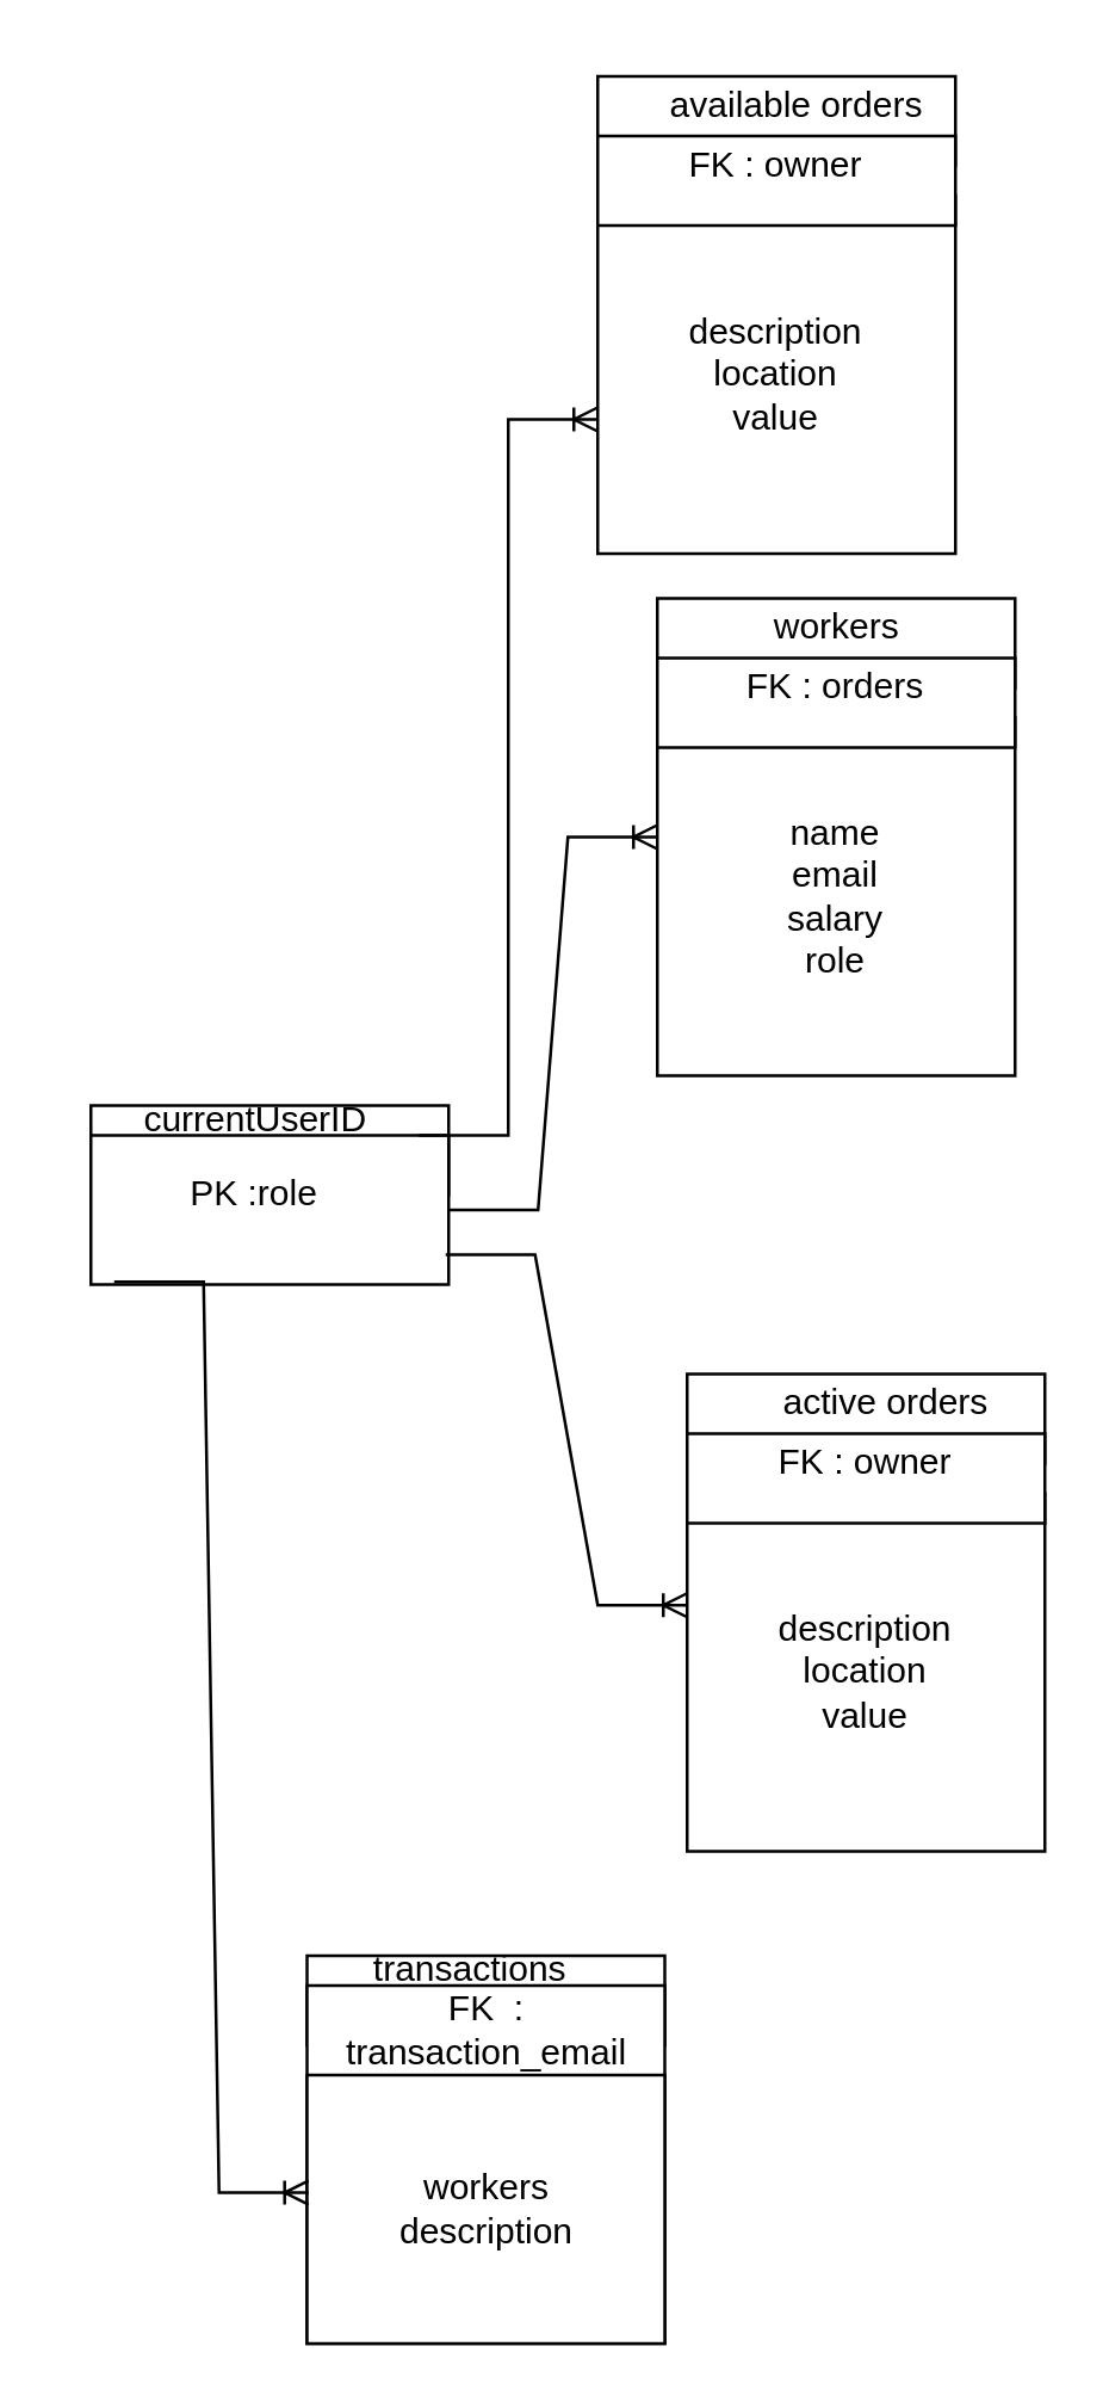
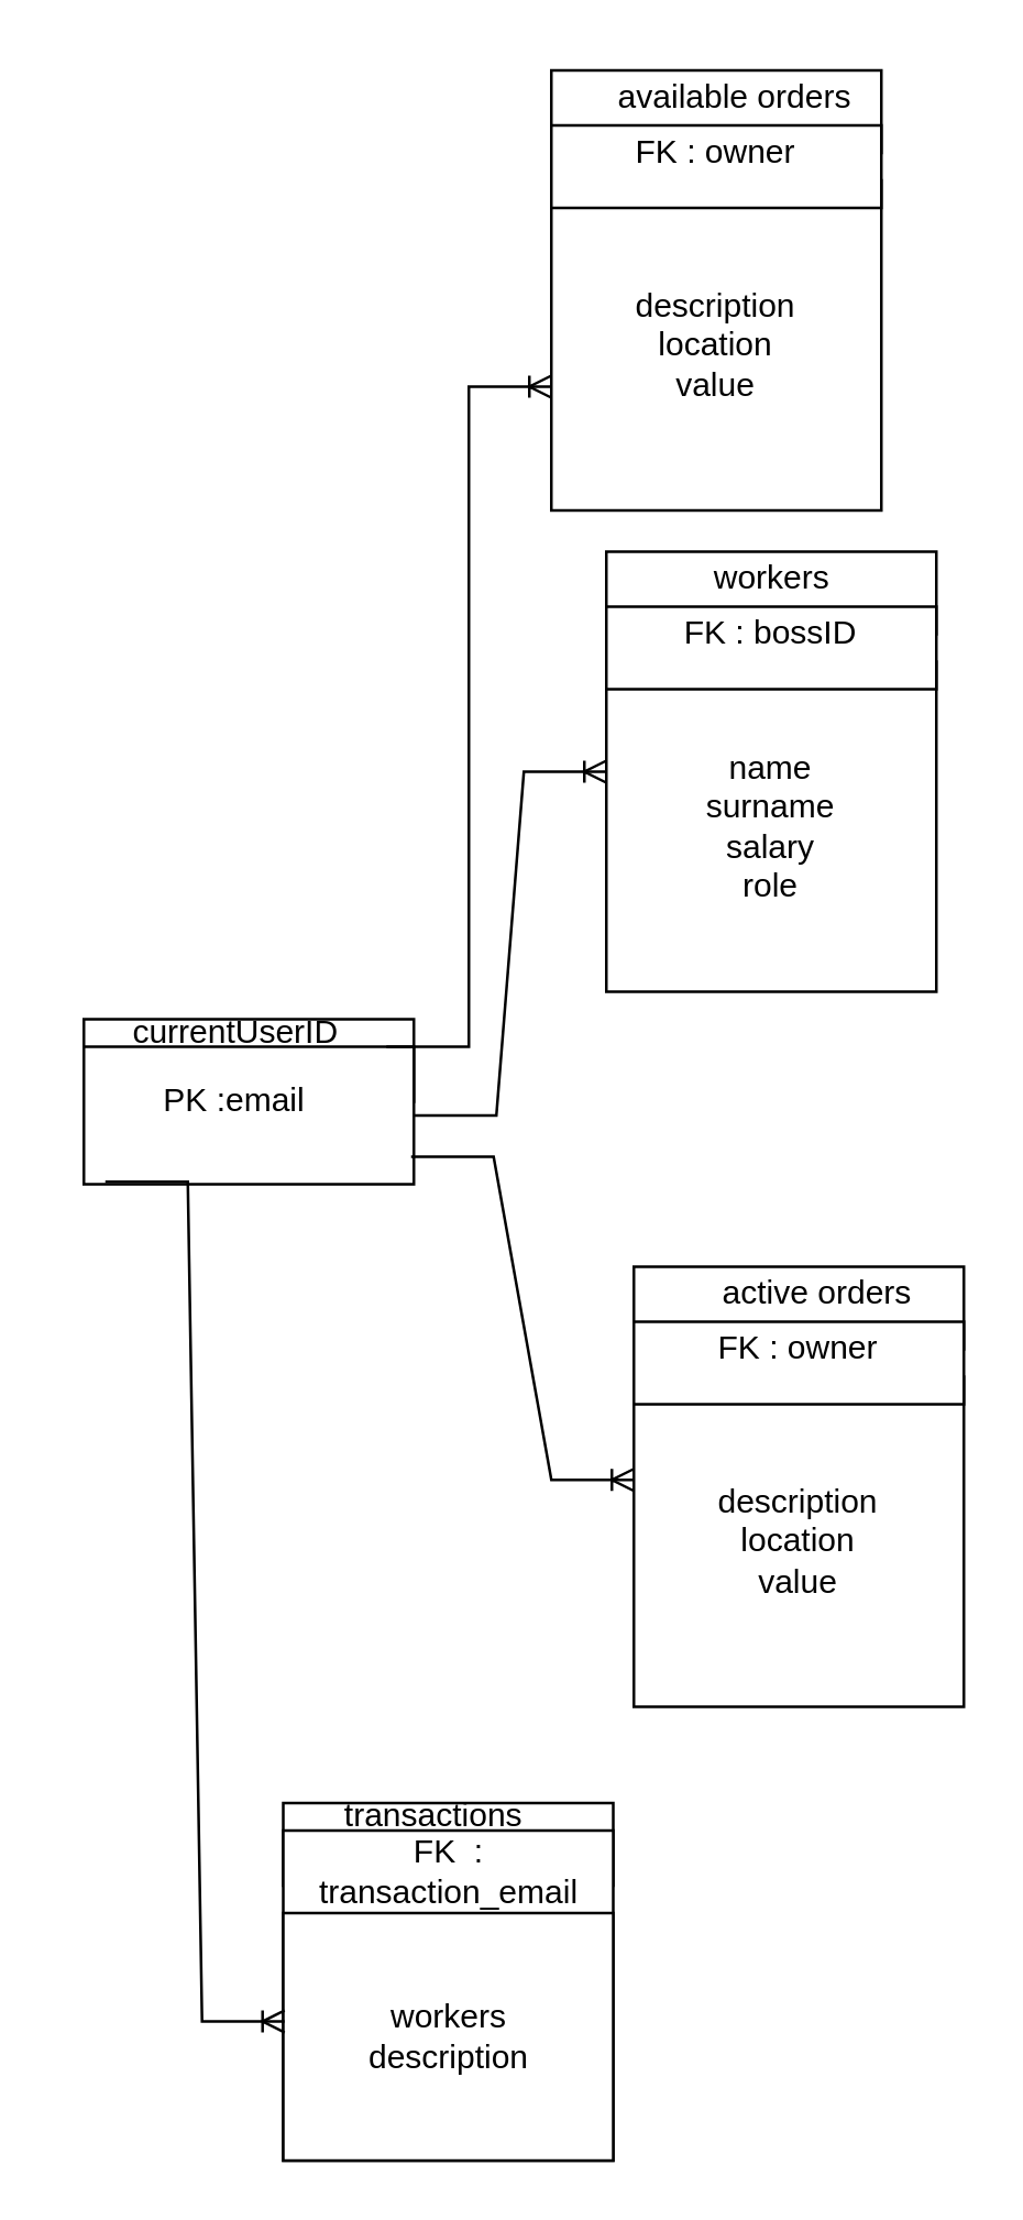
  <mxCell id="0" />
  <mxCell id="1" parent="0" />
  <mxCell id="2" value="" style="rounded=0;whiteSpace=wrap;html=1;" vertex="1" parent="1"><mxGeometry x="30" y="370" width="120" height="30" as="geometry" /></mxCell>
  <mxCell id="3" value="" style="rounded=0;whiteSpace=wrap;html=1;" vertex="1" parent="1"><mxGeometry x="30" y="380" width="120" height="50" as="geometry" /></mxCell>
  <mxCell id="4" value="currentUserID" style="text;html=1;strokeColor=none;fillColor=none;align=center;verticalAlign=middle;whiteSpace=wrap;rounded=0;" vertex="1" parent="1"><mxGeometry x="47.5" y="360" width="75" height="30" as="geometry" /></mxCell>
  <mxCell id="5" value="" style="rounded=0;whiteSpace=wrap;html=1;" vertex="1" parent="1"><mxGeometry x="30" y="400" width="120" as="geometry" /></mxCell>
- <mxCell id="6" value="PK :role" style="text;html=1;strokeColor=none;fillColor=none;align=center;verticalAlign=middle;whiteSpace=wrap;rounded=0;" vertex="1" parent="1"><mxGeometry x="20" y="390" width="130" height="20" as="geometry" /></mxCell>
+ <mxCell id="6" value="PK :email" style="text;html=1;strokeColor=none;fillColor=none;align=center;verticalAlign=middle;whiteSpace=wrap;rounded=0;" vertex="1" parent="1"><mxGeometry x="20" y="390" width="130" height="20" as="geometry" /></mxCell>
  <mxCell id="7" value="" style="rounded=0;whiteSpace=wrap;html=1;" vertex="1" parent="1"><mxGeometry x="102.5" y="655" width="120" height="30" as="geometry" /></mxCell>
  <mxCell id="8" value="" style="rounded=0;whiteSpace=wrap;html=1;" vertex="1" parent="1"><mxGeometry x="102.5" y="665" width="120" height="120" as="geometry" /></mxCell>
  <mxCell id="9" value="transactions" style="text;html=1;strokeColor=none;fillColor=none;align=center;verticalAlign=middle;whiteSpace=wrap;rounded=0;" vertex="1" parent="1"><mxGeometry x="120" y="645" width="75" height="30" as="geometry" /></mxCell>
  <mxCell id="10" value="" style="rounded=0;whiteSpace=wrap;html=1;" vertex="1" parent="1"><mxGeometry x="102.5" y="685" width="120" as="geometry" /></mxCell>
  <mxCell id="11" value="FK&amp;nbsp; : transaction_email" style="text;html=1;strokeColor=none;fillColor=none;align=center;verticalAlign=middle;whiteSpace=wrap;rounded=0;" vertex="1" parent="1"><mxGeometry x="102.5" y="665" width="120" height="30" as="geometry" /></mxCell>
  <mxCell id="12" value="" style="rounded=0;whiteSpace=wrap;html=1;" vertex="1" parent="1"><mxGeometry x="102.5" y="695" width="120" height="90" as="geometry" /></mxCell>
  <mxCell id="13" value="workers&lt;br&gt;description" style="text;html=1;strokeColor=none;fillColor=none;align=center;verticalAlign=middle;whiteSpace=wrap;rounded=0;" vertex="1" parent="1"><mxGeometry x="102.5" y="695" width="120" height="90" as="geometry" /></mxCell>
  <mxCell id="14" value="" style="rounded=0;whiteSpace=wrap;html=1;" vertex="1" parent="1"><mxGeometry x="220" width="120" height="30" as="geometry" y="200" /></mxCell>
  <mxCell id="15" value="" style="rounded=0;whiteSpace=wrap;html=1;" vertex="1" parent="1"><mxGeometry x="220" y="240" width="120" height="120" as="geometry" /></mxCell>
  <mxCell id="16" value="workers" style="text;html=1;strokeColor=none;fillColor=none;align=center;verticalAlign=middle;whiteSpace=wrap;rounded=0;" vertex="1" parent="1"><mxGeometry x="242.5" y="195" width="75" height="30" as="geometry" /></mxCell>
  <mxCell id="17" value="" style="rounded=0;whiteSpace=wrap;html=1;" vertex="1" parent="1"><mxGeometry x="220" y="210" width="120" as="geometry" /></mxCell>
  <mxCell id="18" value="" style="rounded=0;whiteSpace=wrap;html=1;" vertex="1" parent="1"><mxGeometry x="220" y="220" width="120" height="30" as="geometry" /></mxCell>
- <mxCell id="19" value="name&lt;br&gt;email&lt;br&gt;salary&lt;br&gt;role" style="text;html=1;strokeColor=none;fillColor=none;align=center;verticalAlign=middle;whiteSpace=wrap;rounded=0;" vertex="1" parent="1"><mxGeometry x="220" y="255" width="120" height="90" as="geometry" /></mxCell>
- <mxCell id="20" value="FK : orders" style="text;html=1;strokeColor=none;fillColor=none;align=center;verticalAlign=middle;whiteSpace=wrap;rounded=0;" vertex="1" parent="1"><mxGeometry x="220" y="220" width="120" height="20" as="geometry" /></mxCell>
+ <mxCell id="19" value="name&lt;br&gt;surname&lt;br&gt;salary&lt;br&gt;role" style="text;html=1;strokeColor=none;fillColor=none;align=center;verticalAlign=middle;whiteSpace=wrap;rounded=0;" vertex="1" parent="1"><mxGeometry x="220" y="255" width="120" height="90" as="geometry" /></mxCell>
+ <mxCell id="20" value="FK : bossID" style="text;html=1;strokeColor=none;fillColor=none;align=center;verticalAlign=middle;whiteSpace=wrap;rounded=0;" vertex="1" parent="1"><mxGeometry x="220" y="220" width="120" height="20" as="geometry" /></mxCell>
  <mxCell id="21" value="" style="rounded=0;whiteSpace=wrap;html=1;" vertex="1" parent="1"><mxGeometry x="200" y="25" width="120" height="30" as="geometry" /></mxCell>
  <mxCell id="22" value="" style="rounded=0;whiteSpace=wrap;html=1;" vertex="1" parent="1"><mxGeometry x="200" y="65" width="120" height="120" as="geometry" /></mxCell>
  <mxCell id="23" value="available orders" style="text;html=1;strokeColor=none;fillColor=none;align=center;verticalAlign=middle;whiteSpace=wrap;rounded=0;" vertex="1" parent="1"><mxGeometry x="222.5" y="20" width="87.5" height="30" as="geometry" /></mxCell>
  <mxCell id="24" value="" style="rounded=0;whiteSpace=wrap;html=1;" vertex="1" parent="1"><mxGeometry x="200" y="35" width="120" as="geometry" /></mxCell>
  <mxCell id="25" value="" style="rounded=0;whiteSpace=wrap;html=1;" vertex="1" parent="1"><mxGeometry x="200" y="45" width="120" height="30" as="geometry" /></mxCell>
  <mxCell id="26" value="description&lt;br&gt;location&lt;br&gt;value" style="text;html=1;strokeColor=none;fillColor=none;align=center;verticalAlign=middle;whiteSpace=wrap;rounded=0;" vertex="1" parent="1"><mxGeometry x="200" y="80" width="120" height="90" as="geometry" /></mxCell>
  <mxCell id="27" value="FK : owner" style="text;html=1;strokeColor=none;fillColor=none;align=center;verticalAlign=middle;whiteSpace=wrap;rounded=0;" vertex="1" parent="1"><mxGeometry x="200" y="45" width="120" height="20" as="geometry" /></mxCell>
  <mxCell id="28" value="" style="rounded=0;whiteSpace=wrap;html=1;" vertex="1" parent="1"><mxGeometry x="230" y="460" width="120" height="30" as="geometry" /></mxCell>
  <mxCell id="29" value="" style="rounded=0;whiteSpace=wrap;html=1;" vertex="1" parent="1"><mxGeometry x="230" y="500" width="120" height="120" as="geometry" /></mxCell>
  <mxCell id="30" value="active orders" style="text;html=1;strokeColor=none;fillColor=none;align=center;verticalAlign=middle;whiteSpace=wrap;rounded=0;" vertex="1" parent="1"><mxGeometry x="252.5" y="455" width="87.5" height="30" as="geometry" /></mxCell>
  <mxCell id="31" value="" style="rounded=0;whiteSpace=wrap;html=1;" vertex="1" parent="1"><mxGeometry x="230" y="470" width="120" as="geometry" /></mxCell>
  <mxCell id="32" value="" style="rounded=0;whiteSpace=wrap;html=1;" vertex="1" parent="1"><mxGeometry x="230" y="480" width="120" height="30" as="geometry" /></mxCell>
  <mxCell id="33" value="description&lt;br&gt;location&lt;br&gt;value" style="text;html=1;strokeColor=none;fillColor=none;align=center;verticalAlign=middle;whiteSpace=wrap;rounded=0;" vertex="1" parent="1"><mxGeometry x="230" y="515" width="120" height="90" as="geometry" /></mxCell>
  <mxCell id="34" value="FK : owner" style="text;html=1;strokeColor=none;fillColor=none;align=center;verticalAlign=middle;whiteSpace=wrap;rounded=0;" vertex="1" parent="1"><mxGeometry x="230" y="480" width="120" height="20" as="geometry" /></mxCell>
  <mxCell id="35" value="" style="edgeStyle=entityRelationEdgeStyle;fontSize=12;html=1;endArrow=ERoneToMany;rounded=0;exitX=1;exitY=0.5;exitDx=0;exitDy=0;" edge="1" parent="1" source="3"><mxGeometry width="100" height="100" relative="1" as="geometry"><mxPoint x="140" y="380" as="sourcePoint" /><mxPoint x="220" y="280" as="targetPoint" /></mxGeometry></mxCell>
  <mxCell id="36" value="" style="edgeStyle=entityRelationEdgeStyle;fontSize=12;html=1;endArrow=ERoneToMany;rounded=0;exitX=1;exitY=0.5;exitDx=0;exitDy=0;entryX=0;entryY=0.25;entryDx=0;entryDy=0;" edge="1" parent="1" target="33"><mxGeometry width="100" height="100" relative="1" as="geometry"><mxPoint x="149" y="420" as="sourcePoint" /><mxPoint x="230" y="495" as="targetPoint" /></mxGeometry></mxCell>
  <mxCell id="37" value="" style="edgeStyle=entityRelationEdgeStyle;fontSize=12;html=1;endArrow=ERoneToMany;rounded=0;" edge="1" parent="1"><mxGeometry width="100" height="100" relative="1" as="geometry"><mxPoint x="140" y="380" as="sourcePoint" /><mxPoint x="200" y="140" as="targetPoint" /></mxGeometry></mxCell>
  <mxCell id="38" value="" style="edgeStyle=entityRelationEdgeStyle;fontSize=12;html=1;endArrow=ERoneToMany;rounded=0;entryX=0.004;entryY=0.438;entryDx=0;entryDy=0;exitX=0.065;exitY=0.982;exitDx=0;exitDy=0;exitPerimeter=0;entryPerimeter=0;" edge="1" parent="1" source="3" target="13"><mxGeometry width="100" height="100" relative="1" as="geometry"><mxPoint x="80" y="460" as="sourcePoint" /><mxPoint x="122.5" y="617.5" as="targetPoint" /></mxGeometry></mxCell>
